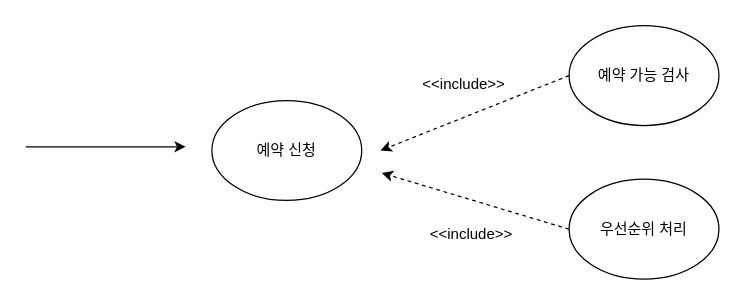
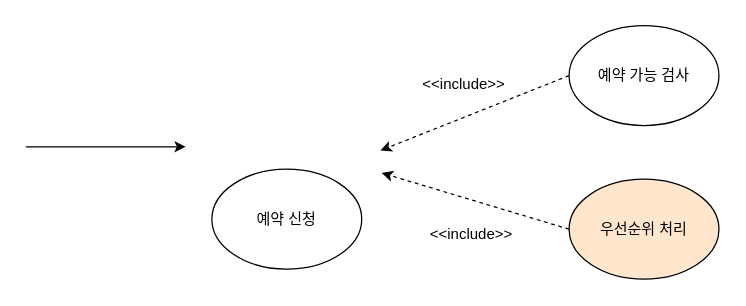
  <mxCell id="0" />
  <mxCell id="1" parent="0" />
- <mxCell id="2" value="예약 신청" style="ellipse;whiteSpace=wrap;html=1;" parent="1" vertex="1"><mxGeometry x="169" y="80" width="120" height="80" as="geometry" /></mxCell>
+ <mxCell id="2" value="예약 신청" style="ellipse;whiteSpace=wrap;html=1;" parent="1" vertex="1"><mxGeometry x="169" y="135" width="120" height="80" as="geometry" /></mxCell>
  <mxCell id="3" value="예약 가능 검사" style="ellipse;whiteSpace=wrap;html=1;" parent="1" vertex="1"><mxGeometry x="455" y="20" width="120" height="80" as="geometry" /></mxCell>
  <mxCell id="4" value="" style="endArrow=classic;html=1;" parent="1" edge="1"><mxGeometry width="50" height="50" relative="1" as="geometry"><mxPoint x="20" y="117" as="sourcePoint" /><mxPoint x="148" y="117" as="targetPoint" /></mxGeometry></mxCell>
  <mxCell id="5" value="" style="endArrow=classic;html=1;exitX=0;exitY=0.5;exitDx=0;exitDy=0;dashed=1;" parent="1" source="3" edge="1"><mxGeometry width="50" height="50" relative="1" as="geometry"><mxPoint x="313" y="220" as="sourcePoint" /><mxPoint x="304" y="120" as="targetPoint" /></mxGeometry></mxCell>
  <mxCell id="6" value="&amp;lt;&amp;lt;include&amp;gt;&amp;gt;" style="text;html=1;strokeColor=none;fillColor=none;align=center;verticalAlign=middle;whiteSpace=wrap;rounded=0;" parent="1" vertex="1"><mxGeometry x="351" y="57" width="40" height="20" as="geometry" /></mxCell>
- <mxCell id="7" value="우선순위 처리" style="ellipse;whiteSpace=wrap;html=1;" parent="1" vertex="1"><mxGeometry x="455" y="143" width="120" height="80" as="geometry" /></mxCell>
+ <mxCell id="7" value="우선순위 처리" style="ellipse;whiteSpace=wrap;html=1;fillColor=#ffe6cc;" parent="1" vertex="1"><mxGeometry x="455" y="143" width="120" height="80" as="geometry" /></mxCell>
  <mxCell id="8" value="" style="endArrow=classic;html=1;exitX=0;exitY=0.5;exitDx=0;exitDy=0;dashed=1;" parent="1" source="7" edge="1"><mxGeometry width="50" height="50" relative="1" as="geometry"><mxPoint x="224" y="180" as="sourcePoint" /><mxPoint x="305" y="138" as="targetPoint" /></mxGeometry></mxCell>
  <mxCell id="9" value="&amp;lt;&amp;lt;include&amp;gt;&amp;gt;" style="text;html=1;strokeColor=none;fillColor=none;align=center;verticalAlign=middle;whiteSpace=wrap;rounded=0;" parent="1" vertex="1"><mxGeometry x="357" y="177" width="40" height="20" as="geometry" /></mxCell>
